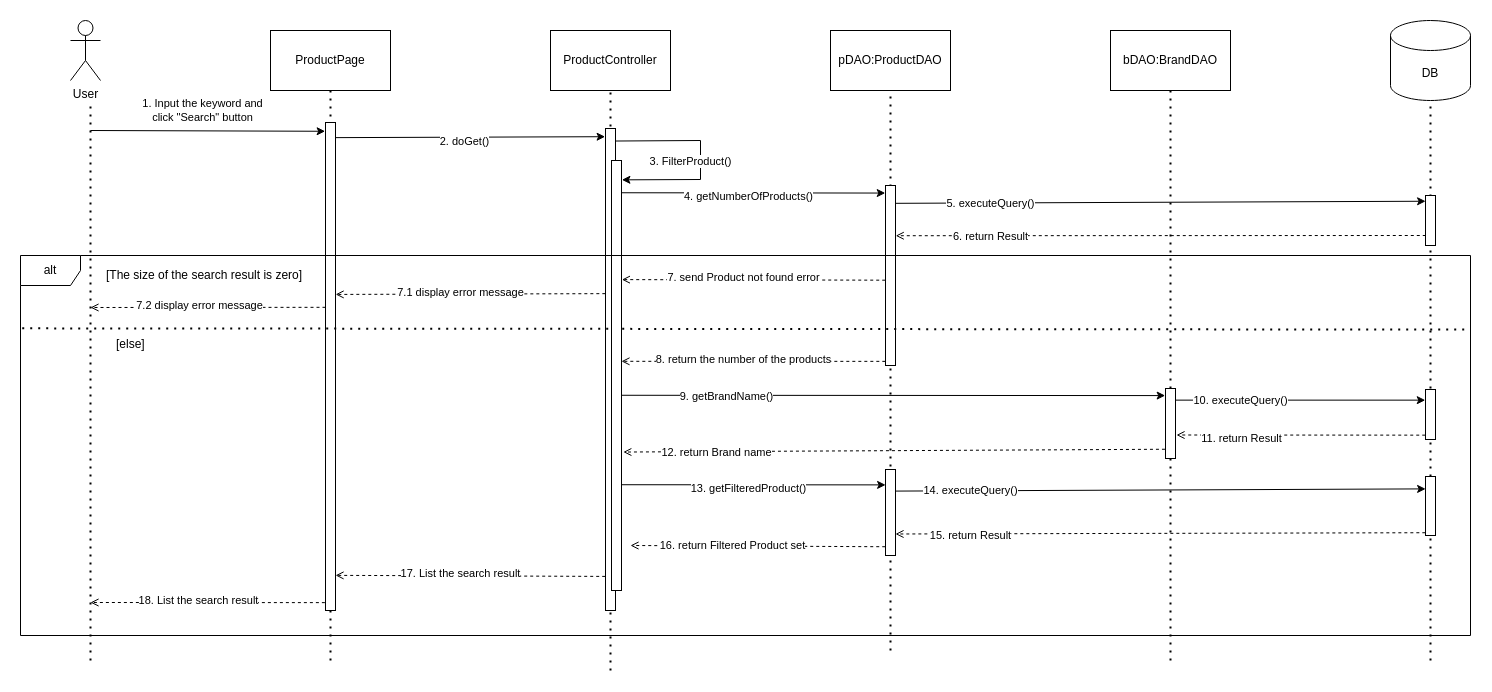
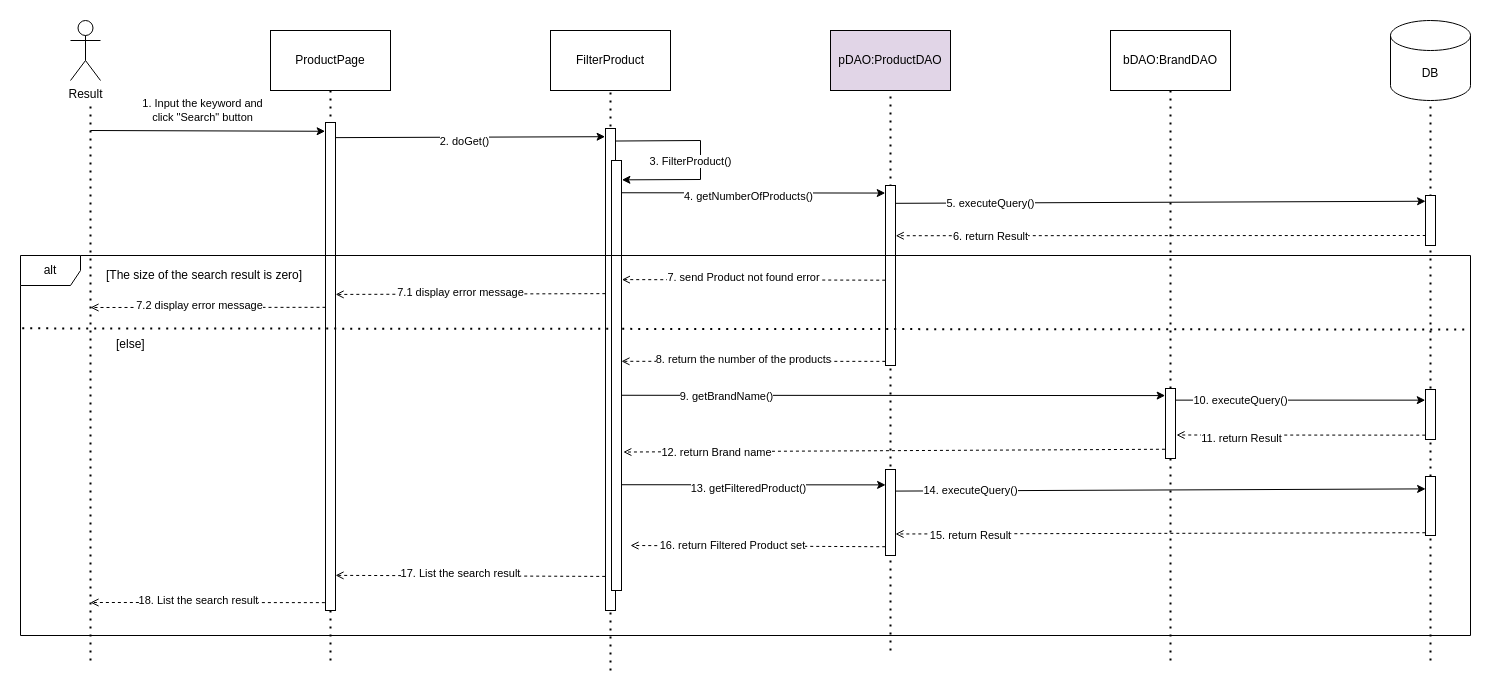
  <mxCell id="0" />
  <mxCell id="1" parent="0" />
- <mxCell id="2" value="User" style="shape=umlActor;verticalLabelPosition=bottom;verticalAlign=top;html=1;outlineConnect=0;" parent="1" vertex="1"><mxGeometry x="70" y="20" width="30" height="60" as="geometry" /></mxCell>
+ <mxCell id="2" value="Result" style="shape=umlActor;verticalLabelPosition=bottom;verticalAlign=top;html=1;outlineConnect=0;" parent="1" vertex="1"><mxGeometry x="70" y="20" width="30" height="60" as="geometry" /></mxCell>
  <mxCell id="3" value="ProductPage" style="rounded=0;whiteSpace=wrap;html=1;" parent="1" vertex="1"><mxGeometry x="270" y="30" width="120" height="60" as="geometry" /></mxCell>
- <mxCell id="4" value="ProductController" style="rounded=0;whiteSpace=wrap;html=1;" parent="1" vertex="1"><mxGeometry x="550" y="30" width="120" height="60" as="geometry" /></mxCell>
- <mxCell id="5" value="pDAO:ProductDAO" style="rounded=0;whiteSpace=wrap;html=1;" parent="1" vertex="1"><mxGeometry x="830" y="30" width="120" height="60" as="geometry" /></mxCell>
+ <mxCell id="4" value="FilterProduct" style="rounded=0;whiteSpace=wrap;html=1;" parent="1" vertex="1"><mxGeometry x="550" y="30" width="120" height="60" as="geometry" /></mxCell>
+ <mxCell id="5" value="pDAO:ProductDAO" style="rounded=0;whiteSpace=wrap;html=1;fillColor=#e1d5e7;" parent="1" vertex="1"><mxGeometry x="830" y="30" width="120" height="60" as="geometry" /></mxCell>
  <mxCell id="6" value="" style="endArrow=none;dashed=1;html=1;dashPattern=1 3;strokeWidth=2;rounded=0;" parent="1" edge="1"><mxGeometry width="50" height="50" relative="1" as="geometry"><mxPoint x="90" y="660" as="sourcePoint" /><mxPoint x="90" y="100" as="targetPoint" /></mxGeometry></mxCell>
  <mxCell id="7" value="" style="endArrow=none;dashed=1;html=1;dashPattern=1 3;strokeWidth=2;rounded=0;entryX=0.5;entryY=1;entryDx=0;entryDy=0;" parent="1" target="3" edge="1"><mxGeometry width="50" height="50" relative="1" as="geometry"><mxPoint x="330" y="660" as="sourcePoint" /><mxPoint x="329.5" y="100" as="targetPoint" /></mxGeometry></mxCell>
  <mxCell id="8" value="" style="endArrow=none;dashed=1;html=1;dashPattern=1 3;strokeWidth=2;rounded=0;entryX=0.5;entryY=1;entryDx=0;entryDy=0;" parent="1" target="4" edge="1"><mxGeometry width="50" height="50" relative="1" as="geometry"><mxPoint x="610" y="670" as="sourcePoint" /><mxPoint x="610" y="100" as="targetPoint" /></mxGeometry></mxCell>
  <mxCell id="9" value="" style="endArrow=none;dashed=1;html=1;dashPattern=1 3;strokeWidth=2;rounded=0;" parent="1" edge="1"><mxGeometry width="50" height="50" relative="1" as="geometry"><mxPoint x="890" y="650" as="sourcePoint" /><mxPoint x="890" y="90" as="targetPoint" /></mxGeometry></mxCell>
  <mxCell id="10" value="" style="rounded=0;whiteSpace=wrap;html=1;" parent="1" vertex="1"><mxGeometry x="325" y="122" width="10" height="488" as="geometry" /></mxCell>
  <mxCell id="11" value="1. Input the keyword and &lt;br&gt;click &quot;Search&quot; button" style="endArrow=classic;html=1;rounded=0;entryX=-0.035;entryY=0.018;entryDx=0;entryDy=0;entryPerimeter=0;" parent="1" edge="1" target="10"><mxGeometry x="-0.043" y="20" width="50" height="50" relative="1" as="geometry"><mxPoint x="90" y="130" as="sourcePoint" /><mxPoint x="320" y="130" as="targetPoint" /><mxPoint as="offset" /></mxGeometry></mxCell>
  <mxCell id="12" value="bDAO:BrandDAO" style="rounded=0;whiteSpace=wrap;html=1;" parent="1" vertex="1"><mxGeometry x="1110" y="30" width="120" height="60" as="geometry" /></mxCell>
  <mxCell id="13" value="" style="endArrow=none;dashed=1;html=1;dashPattern=1 3;strokeWidth=2;rounded=0;entryX=0.5;entryY=1;entryDx=0;entryDy=0;" parent="1" target="12" edge="1"><mxGeometry width="50" height="50" relative="1" as="geometry"><mxPoint x="1170" y="660" as="sourcePoint" /><mxPoint x="1170.23" y="110" as="targetPoint" /></mxGeometry></mxCell>
  <mxCell id="14" value="DB" style="shape=cylinder3;whiteSpace=wrap;html=1;boundedLbl=1;backgroundOutline=1;size=15;" parent="1" vertex="1"><mxGeometry x="1390" y="20" width="80" height="80" as="geometry" /></mxCell>
  <mxCell id="15" value="" style="endArrow=none;dashed=1;html=1;dashPattern=1 3;strokeWidth=2;rounded=0;entryX=0.5;entryY=1;entryDx=0;entryDy=0;" parent="1" edge="1"><mxGeometry width="50" height="50" relative="1" as="geometry"><mxPoint x="1430" y="660" as="sourcePoint" /><mxPoint x="1430" y="100" as="targetPoint" /></mxGeometry></mxCell>
  <mxCell id="16" value="2. doGet()" style="endArrow=classic;html=1;rounded=0;entryX=-0.039;entryY=0.017;entryDx=0;entryDy=0;entryPerimeter=0;exitX=1.012;exitY=0.031;exitDx=0;exitDy=0;exitPerimeter=0;" parent="1" edge="1" target="17" source="10"><mxGeometry x="-0.04" y="-4" width="50" height="50" relative="1" as="geometry"><mxPoint x="339" y="136" as="sourcePoint" /><mxPoint x="602.13" y="134.808" as="targetPoint" /><mxPoint as="offset" /></mxGeometry></mxCell>
  <mxCell id="17" value="" style="rounded=0;whiteSpace=wrap;html=1;" parent="1" vertex="1"><mxGeometry x="605" y="128" width="10" height="482" as="geometry" /></mxCell>
  <mxCell id="18" value="" style="rounded=0;whiteSpace=wrap;html=1;" parent="1" vertex="1"><mxGeometry x="885" y="185" width="10" height="180" as="geometry" /></mxCell>
  <mxCell id="19" value="4. getNumberOfProducts()" style="endArrow=classic;html=1;rounded=0;entryX=-0.024;entryY=0.042;entryDx=0;entryDy=0;entryPerimeter=0;exitX=0.988;exitY=0.075;exitDx=0;exitDy=0;exitPerimeter=0;" parent="1" edge="1" target="18" source="44"><mxGeometry x="-0.04" y="-4" width="50" height="50" relative="1" as="geometry"><mxPoint x="630" y="193" as="sourcePoint" /><mxPoint x="870" y="193" as="targetPoint" /><mxPoint as="offset" /></mxGeometry></mxCell>
  <mxCell id="20" value="5. executeQuery()" style="endArrow=classic;html=1;rounded=0;entryX=0.009;entryY=0.115;entryDx=0;entryDy=0;entryPerimeter=0;exitX=1.016;exitY=0.099;exitDx=0;exitDy=0;exitPerimeter=0;" parent="1" edge="1" target="21" source="18"><mxGeometry x="-0.641" y="-1" width="50" height="50" relative="1" as="geometry"><mxPoint x="900" y="203" as="sourcePoint" /><mxPoint x="1420" y="205" as="targetPoint" /><mxPoint as="offset" /></mxGeometry></mxCell>
  <mxCell id="21" value="" style="rounded=0;whiteSpace=wrap;html=1;" vertex="1" parent="1"><mxGeometry x="1425" y="195" width="10" height="50" as="geometry" /></mxCell>
  <mxCell id="22" value="6. return Result" style="endArrow=open;html=1;rounded=0;exitX=0.029;exitY=0.8;exitDx=0;exitDy=0;exitPerimeter=0;dashed=1;endFill=0;entryX=1.022;entryY=0.279;entryDx=0;entryDy=0;entryPerimeter=0;" edge="1" parent="1" source="21" target="18"><mxGeometry x="0.643" y="1" width="50" height="50" relative="1" as="geometry"><mxPoint x="1425.24" y="230.6" as="sourcePoint" /><mxPoint x="900" y="235" as="targetPoint" /><mxPoint as="offset" /></mxGeometry></mxCell>
  <mxCell id="23" value="7. send Product not found error" style="endArrow=open;html=1;rounded=0;dashed=1;endFill=0;exitX=-0.028;exitY=0.526;exitDx=0;exitDy=0;exitPerimeter=0;entryX=1.039;entryY=0.277;entryDx=0;entryDy=0;entryPerimeter=0;" edge="1" parent="1" source="18" target="44"><mxGeometry x="0.076" y="-2" width="50" height="50" relative="1" as="geometry"><mxPoint x="881" y="280" as="sourcePoint" /><mxPoint x="630" y="280" as="targetPoint" /><mxPoint as="offset" /></mxGeometry></mxCell>
  <mxCell id="24" value="7.1 display error message" style="endArrow=open;html=1;rounded=0;entryX=1.013;entryY=0.261;entryDx=0;entryDy=0;exitX=-0.017;exitY=0.274;exitDx=0;exitDy=0;dashed=1;endFill=0;exitPerimeter=0;entryPerimeter=0;" edge="1" parent="1"><mxGeometry x="0.076" y="-2" width="50" height="50" relative="1" as="geometry"><mxPoint x="604.83" y="293.148" as="sourcePoint" /><mxPoint x="335.13" y="293.928" as="targetPoint" /><mxPoint as="offset" /></mxGeometry></mxCell>
  <mxCell id="25" value="7.2 display error message" style="endArrow=open;html=1;rounded=0;dashed=1;endFill=0;exitX=0.001;exitY=0.292;exitDx=0;exitDy=0;exitPerimeter=0;" edge="1" parent="1"><mxGeometry x="0.076" y="-2" width="50" height="50" relative="1" as="geometry"><mxPoint x="325.01" y="306.816" as="sourcePoint" /><mxPoint x="90" y="307" as="targetPoint" /><mxPoint as="offset" /></mxGeometry></mxCell>
  <mxCell id="26" value="8. return the number of the products" style="endArrow=open;html=1;rounded=0;dashed=1;endFill=0;exitX=-0.018;exitY=0.977;exitDx=0;exitDy=0;exitPerimeter=0;entryX=0.996;entryY=0.467;entryDx=0;entryDy=0;entryPerimeter=0;" edge="1" parent="1" source="18" target="44"><mxGeometry x="0.074" y="-2" width="50" height="50" relative="1" as="geometry"><mxPoint x="880" y="361" as="sourcePoint" /><mxPoint x="630" y="361" as="targetPoint" /><mxPoint as="offset" /></mxGeometry></mxCell>
  <mxCell id="27" value="[The size of the search result is zero]" style="text;strokeColor=none;fillColor=none;align=left;verticalAlign=middle;spacingLeft=4;spacingRight=4;overflow=hidden;points=[[0,0.5],[1,0.5]];portConstraint=eastwest;rotatable=0;whiteSpace=wrap;html=1;" vertex="1" parent="1"><mxGeometry x="100" y="260" width="210" height="30" as="geometry" /></mxCell>
  <mxCell id="28" value="" style="endArrow=none;dashed=1;html=1;dashPattern=1 3;strokeWidth=2;rounded=0;exitX=0.002;exitY=0.165;exitDx=0;exitDy=0;exitPerimeter=0;entryX=1;entryY=0.195;entryDx=0;entryDy=0;entryPerimeter=0;" edge="1" parent="1" target="46"><mxGeometry width="50" height="50" relative="1" as="geometry"><mxPoint x="21.72" y="327.85" as="sourcePoint" /><mxPoint x="880.86" y="326.87" as="targetPoint" /></mxGeometry></mxCell>
  <mxCell id="29" value="[else]" style="text;strokeColor=none;fillColor=none;align=left;verticalAlign=middle;spacingLeft=4;spacingRight=4;overflow=hidden;points=[[0,0.5],[1,0.5]];portConstraint=eastwest;rotatable=0;whiteSpace=wrap;html=1;" vertex="1" parent="1"><mxGeometry x="110" y="329" width="40" height="30" as="geometry" /></mxCell>
  <mxCell id="30" value="9. getBrandName()" style="endArrow=classic;html=1;rounded=0;entryX=-0.032;entryY=0.144;entryDx=0;entryDy=0;entryPerimeter=0;exitX=1.012;exitY=0.546;exitDx=0;exitDy=0;exitPerimeter=0;" edge="1" parent="1" source="44"><mxGeometry x="-0.614" y="-1" width="50" height="50" relative="1" as="geometry"><mxPoint x="630" y="395" as="sourcePoint" /><mxPoint x="1164.68" y="395.08" as="targetPoint" /><mxPoint as="offset" /></mxGeometry></mxCell>
  <mxCell id="31" value="" style="rounded=0;whiteSpace=wrap;html=1;" vertex="1" parent="1"><mxGeometry x="1165" y="388" width="10" height="70" as="geometry" /></mxCell>
  <mxCell id="32" value="12. return Brand name" style="endArrow=open;html=1;rounded=0;exitX=-0.054;exitY=0.868;exitDx=0;exitDy=0;dashed=1;endFill=0;exitPerimeter=0;entryX=1.181;entryY=0.678;entryDx=0;entryDy=0;entryPerimeter=0;" edge="1" parent="1" source="31" target="44"><mxGeometry x="0.655" y="1" width="50" height="50" relative="1" as="geometry"><mxPoint x="1167.4" y="445.99" as="sourcePoint" /><mxPoint x="630" y="446" as="targetPoint" /><mxPoint as="offset" /></mxGeometry></mxCell>
  <mxCell id="33" value="10. executeQuery()" style="endArrow=classic;html=1;rounded=0;entryX=-0.023;entryY=0.213;entryDx=0;entryDy=0;entryPerimeter=0;exitX=1.019;exitY=0.209;exitDx=0;exitDy=0;exitPerimeter=0;" edge="1" parent="1" target="34"><mxGeometry x="-0.482" width="50" height="50" relative="1" as="geometry"><mxPoint x="1175.19" y="399.63" as="sourcePoint" /><mxPoint x="1425.94" y="399.7" as="targetPoint" /><mxPoint as="offset" /></mxGeometry></mxCell>
  <mxCell id="34" value="" style="rounded=0;whiteSpace=wrap;html=1;" vertex="1" parent="1"><mxGeometry x="1425" y="389" width="10" height="50" as="geometry" /></mxCell>
  <mxCell id="35" value="11. return Result" style="endArrow=open;html=1;rounded=0;entryX=1;entryY=0.75;entryDx=0;entryDy=0;dashed=1;endFill=0;exitX=-0.026;exitY=0.913;exitDx=0;exitDy=0;exitPerimeter=0;" edge="1" parent="1" source="34"><mxGeometry x="0.478" y="3" width="50" height="50" relative="1" as="geometry"><mxPoint x="1420" y="435" as="sourcePoint" /><mxPoint x="1176" y="434.5" as="targetPoint" /><mxPoint as="offset" /></mxGeometry></mxCell>
  <mxCell id="36" value="13. getFilteredProduct()" style="endArrow=classic;html=1;rounded=0;entryX=0.009;entryY=0.179;entryDx=0;entryDy=0;entryPerimeter=0;exitX=0.981;exitY=0.754;exitDx=0;exitDy=0;exitPerimeter=0;" edge="1" parent="1" source="44" target="37"><mxGeometry x="-0.04" y="-4" width="50" height="50" relative="1" as="geometry"><mxPoint x="630" y="484" as="sourcePoint" /><mxPoint x="870" y="485" as="targetPoint" /><mxPoint as="offset" /></mxGeometry></mxCell>
  <mxCell id="37" value="" style="rounded=0;whiteSpace=wrap;html=1;" vertex="1" parent="1"><mxGeometry x="885" y="469" width="10" height="86" as="geometry" /></mxCell>
  <mxCell id="38" value="" style="rounded=0;whiteSpace=wrap;html=1;" vertex="1" parent="1"><mxGeometry x="1425" y="476" width="10" height="59" as="geometry" /></mxCell>
  <mxCell id="39" value="14. executeQuery()" style="endArrow=classic;html=1;rounded=0;entryX=0.011;entryY=0.21;entryDx=0;entryDy=0;exitX=1.027;exitY=0.251;exitDx=0;exitDy=0;exitPerimeter=0;entryPerimeter=0;" edge="1" parent="1" source="37" target="38"><mxGeometry x="-0.717" width="50" height="50" relative="1" as="geometry"><mxPoint x="896" y="490.5" as="sourcePoint" /><mxPoint x="1426" y="488.5" as="targetPoint" /><mxPoint as="offset" /></mxGeometry></mxCell>
  <mxCell id="40" value="15. return Result" style="endArrow=open;html=1;rounded=0;dashed=1;endFill=0;entryX=1;entryY=0.75;entryDx=0;entryDy=0;exitX=-0.017;exitY=0.953;exitDx=0;exitDy=0;exitPerimeter=0;" edge="1" parent="1" source="38" target="37"><mxGeometry x="0.717" y="2" width="50" height="50" relative="1" as="geometry"><mxPoint x="1420" y="535" as="sourcePoint" /><mxPoint x="900" y="526" as="targetPoint" /><mxPoint as="offset" /></mxGeometry></mxCell>
  <mxCell id="41" value="16. return Filtered Product set" style="endArrow=open;html=1;rounded=0;exitX=-0.026;exitY=0.898;exitDx=0;exitDy=0;dashed=1;endFill=0;exitPerimeter=0;" edge="1" parent="1" source="37"><mxGeometry x="0.204" width="50" height="50" relative="1" as="geometry"><mxPoint x="883.31" y="546.4" as="sourcePoint" /><mxPoint x="630" y="545" as="targetPoint" /><mxPoint as="offset" /></mxGeometry></mxCell>
  <mxCell id="42" value="17. List the search result" style="endArrow=open;html=1;rounded=0;entryX=1.004;entryY=0.868;entryDx=0;entryDy=0;dashed=1;endFill=0;entryPerimeter=0;exitX=-0.031;exitY=0.955;exitDx=0;exitDy=0;exitPerimeter=0;" edge="1" parent="1"><mxGeometry x="0.076" y="-2" width="50" height="50" relative="1" as="geometry"><mxPoint x="604.69" y="575.91" as="sourcePoint" /><mxPoint x="335.04" y="574.864" as="targetPoint" /><mxPoint as="offset" /></mxGeometry></mxCell>
  <mxCell id="43" value="18. List the search result" style="endArrow=open;html=1;rounded=0;dashed=1;endFill=0;exitX=-0.061;exitY=0.911;exitDx=0;exitDy=0;exitPerimeter=0;" edge="1" parent="1"><mxGeometry x="0.075" y="-2" width="50" height="50" relative="1" as="geometry"><mxPoint x="324.39" y="602.128" as="sourcePoint" /><mxPoint x="90" y="602" as="targetPoint" /><mxPoint as="offset" /></mxGeometry></mxCell>
  <mxCell id="44" value="" style="rounded=0;whiteSpace=wrap;html=1;" vertex="1" parent="1"><mxGeometry x="611" y="160" width="10" height="430" as="geometry" /></mxCell>
  <mxCell id="45" value="3. FilterProduct()" style="endArrow=classic;html=1;rounded=0;entryX=1.04;entryY=0.045;entryDx=0;entryDy=0;entryPerimeter=0;exitX=1.042;exitY=0.026;exitDx=0;exitDy=0;exitPerimeter=0;" edge="1" parent="1" source="17" target="44"><mxGeometry x="0.046" y="-10" width="50" height="50" relative="1" as="geometry"><mxPoint x="625" y="141" as="sourcePoint" /><mxPoint x="895" y="140" as="targetPoint" /><mxPoint as="offset" /><Array as="points"><mxPoint x="700" y="140" /><mxPoint x="700" y="179" /></Array></mxGeometry></mxCell>
  <mxCell id="46" value="alt" style="shape=umlFrame;whiteSpace=wrap;html=1;pointerEvents=0;" vertex="1" parent="1"><mxGeometry x="20" y="255" width="1450" height="380" as="geometry" /></mxCell>
